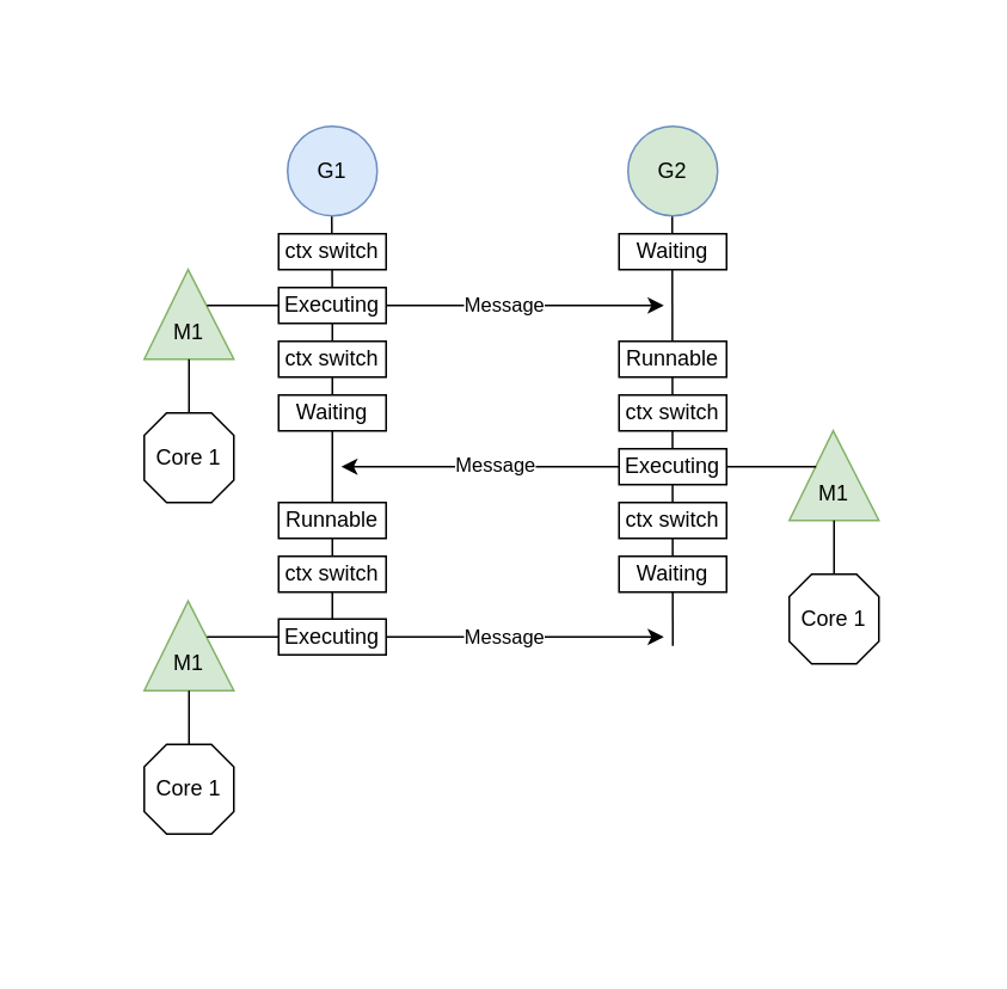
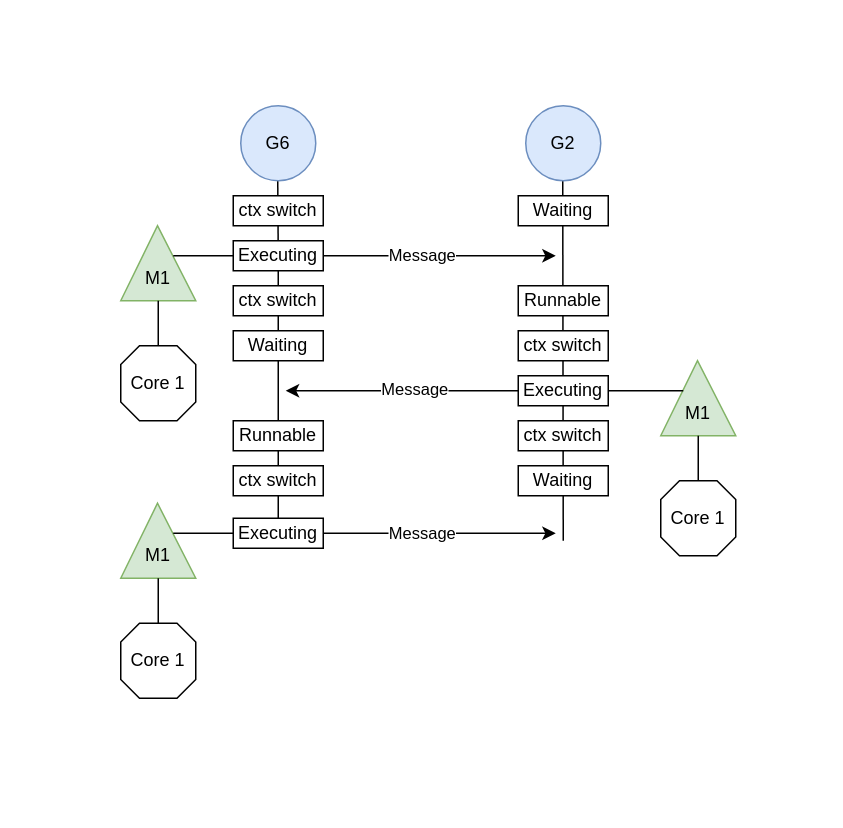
  <mxCell id="0" />
  <mxCell id="1" parent="0" />
  <mxCell id="2" value="" style="group" parent="1" vertex="1" connectable="0"><mxGeometry x="80" y="150" width="50" height="50" as="geometry" /></mxCell>
  <mxCell id="3" value="" style="verticalLabelPosition=bottom;verticalAlign=top;html=1;shape=mxgraph.basic.acute_triangle;dx=0.49;fillColor=#d5e8d4;strokeColor=#82b366;" parent="2" vertex="1"><mxGeometry width="50" height="50" as="geometry" /></mxCell>
  <mxCell id="4" value="M1" style="text;html=1;align=center;verticalAlign=middle;whiteSpace=wrap;rounded=0;" parent="2" vertex="1"><mxGeometry x="5" y="20" width="40" height="30" as="geometry" /></mxCell>
  <mxCell id="5" value="" style="endArrow=none;html=1;rounded=0;" parent="1" source="9" edge="1"><mxGeometry width="50" height="50" relative="1" as="geometry"><mxPoint x="185" y="360" as="sourcePoint" /><mxPoint x="184.66" y="120" as="targetPoint" /></mxGeometry></mxCell>
  <mxCell id="6" value="" style="endArrow=none;html=1;rounded=0;" parent="1" edge="1"><mxGeometry width="50" height="50" relative="1" as="geometry"><mxPoint x="375" y="360" as="sourcePoint" /><mxPoint x="374.66" y="120" as="targetPoint" /></mxGeometry></mxCell>
  <mxCell id="7" value="ctx switch" style="rounded=0;whiteSpace=wrap;html=1;" parent="1" vertex="1"><mxGeometry x="155" y="130" width="60" height="20" as="geometry" /></mxCell>
  <mxCell id="8" value="" style="endArrow=none;html=1;rounded=0;" parent="1" target="9" edge="1"><mxGeometry width="50" height="50" relative="1" as="geometry"><mxPoint x="185" y="360" as="sourcePoint" /><mxPoint x="184.66" y="120" as="targetPoint" /></mxGeometry></mxCell>
  <mxCell id="9" value="Executing" style="rounded=0;whiteSpace=wrap;html=1;" parent="1" vertex="1"><mxGeometry x="155" y="160" width="60" height="20" as="geometry" /></mxCell>
  <mxCell id="10" value="Waiting" style="rounded=0;whiteSpace=wrap;html=1;" parent="1" vertex="1"><mxGeometry x="345" y="130" width="60" height="20" as="geometry" /></mxCell>
  <mxCell id="11" value="" style="endArrow=classic;html=1;rounded=0;" parent="1" edge="1"><mxGeometry width="50" height="50" relative="1" as="geometry"><mxPoint x="215" y="170" as="sourcePoint" /><mxPoint x="370" y="170" as="targetPoint" /></mxGeometry></mxCell>
  <mxCell id="12" value="Message" style="edgeLabel;html=1;align=center;verticalAlign=middle;resizable=0;points=[];" parent="11" vertex="1" connectable="0"><mxGeometry x="-0.164" y="1" relative="1" as="geometry"><mxPoint as="offset" /></mxGeometry></mxCell>
  <mxCell id="13" value="" style="group" parent="1" vertex="1" connectable="0"><mxGeometry x="80" y="230" width="50" height="50" as="geometry" /></mxCell>
  <mxCell id="14" value="" style="verticalLabelPosition=bottom;verticalAlign=top;html=1;shape=mxgraph.basic.polygon;polyCoords=[[0.25,0],[0.75,0],[1,0.25],[1,0.75],[0.75,1],[0.25,1],[0,0.75],[0,0.25]];polyline=0;" parent="13" vertex="1"><mxGeometry width="50" height="50" as="geometry" /></mxCell>
  <mxCell id="15" value="Core 1" style="text;html=1;align=center;verticalAlign=middle;whiteSpace=wrap;rounded=0;" parent="13" vertex="1"><mxGeometry x="5" y="10" width="40" height="30" as="geometry" /></mxCell>
  <mxCell id="16" value="ctx switch" style="rounded=0;whiteSpace=wrap;html=1;" parent="1" vertex="1"><mxGeometry x="155" y="190" width="60" height="20" as="geometry" /></mxCell>
  <mxCell id="17" value="Waiting" style="rounded=0;whiteSpace=wrap;html=1;" parent="1" vertex="1"><mxGeometry x="155" y="220" width="60" height="20" as="geometry" /></mxCell>
  <mxCell id="18" value="Runnable" style="rounded=0;whiteSpace=wrap;html=1;" parent="1" vertex="1"><mxGeometry x="345" y="190" width="60" height="20" as="geometry" /></mxCell>
  <mxCell id="19" style="edgeStyle=orthogonalEdgeStyle;rounded=0;orthogonalLoop=1;jettySize=auto;html=1;" parent="1" source="21" edge="1"><mxGeometry relative="1" as="geometry"><mxPoint x="190" y="260" as="targetPoint" /></mxGeometry></mxCell>
  <mxCell id="20" value="Message" style="edgeLabel;html=1;align=center;verticalAlign=middle;resizable=0;points=[];" parent="19" vertex="1" connectable="0"><mxGeometry x="-0.099" y="-2" relative="1" as="geometry"><mxPoint as="offset" /></mxGeometry></mxCell>
  <mxCell id="21" value="Executing" style="rounded=0;whiteSpace=wrap;html=1;" parent="1" vertex="1"><mxGeometry x="345" y="250" width="60" height="20" as="geometry" /></mxCell>
  <mxCell id="22" value="ctx switch" style="rounded=0;whiteSpace=wrap;html=1;" parent="1" vertex="1"><mxGeometry x="345" y="220" width="60" height="20" as="geometry" /></mxCell>
  <mxCell id="23" value="ctx switch" style="rounded=0;whiteSpace=wrap;html=1;" parent="1" vertex="1"><mxGeometry x="345" y="280" width="60" height="20" as="geometry" /></mxCell>
  <mxCell id="24" value="Waiting" style="rounded=0;whiteSpace=wrap;html=1;" parent="1" vertex="1"><mxGeometry x="345" y="310" width="60" height="20" as="geometry" /></mxCell>
  <mxCell id="25" value="Runnable" style="rounded=0;whiteSpace=wrap;html=1;" parent="1" vertex="1"><mxGeometry x="155" y="280" width="60" height="20" as="geometry" /></mxCell>
  <mxCell id="26" value="ctx switch" style="rounded=0;whiteSpace=wrap;html=1;" parent="1" vertex="1"><mxGeometry x="155" y="310" width="60" height="20" as="geometry" /></mxCell>
  <mxCell id="27" value="Executing" style="rounded=0;whiteSpace=wrap;html=1;" parent="1" vertex="1"><mxGeometry x="155" y="345" width="60" height="20" as="geometry" /></mxCell>
  <mxCell id="28" value="" style="endArrow=classic;html=1;rounded=0;" parent="1" edge="1"><mxGeometry width="50" height="50" relative="1" as="geometry"><mxPoint x="215" y="355" as="sourcePoint" /><mxPoint x="370" y="355" as="targetPoint" /></mxGeometry></mxCell>
  <mxCell id="29" value="Message" style="edgeLabel;html=1;align=center;verticalAlign=middle;resizable=0;points=[];" parent="28" vertex="1" connectable="0"><mxGeometry x="-0.164" y="1" relative="1" as="geometry"><mxPoint as="offset" /></mxGeometry></mxCell>
- <mxCell id="30" value="G1" style="ellipse;whiteSpace=wrap;html=1;aspect=fixed;fillColor=#dae8fc;strokeColor=#6c8ebf;" vertex="1" parent="1"><mxGeometry x="160" y="70" width="50" height="50" as="geometry" /></mxCell>
- <mxCell id="31" value="G2" style="ellipse;whiteSpace=wrap;html=1;aspect=fixed;fillColor=#d5e8d4;strokeColor=#6c8ebf;" vertex="1" parent="1"><mxGeometry x="350" y="70" width="50" height="50" as="geometry" /></mxCell>
+ <mxCell id="30" value="G6" style="ellipse;whiteSpace=wrap;html=1;aspect=fixed;fillColor=#dae8fc;strokeColor=#6c8ebf;" vertex="1" parent="1"><mxGeometry x="160" y="70" width="50" height="50" as="geometry" /></mxCell>
+ <mxCell id="31" value="G2" style="ellipse;whiteSpace=wrap;html=1;aspect=fixed;fillColor=#dae8fc;strokeColor=#6c8ebf;" vertex="1" parent="1"><mxGeometry x="350" y="70" width="50" height="50" as="geometry" /></mxCell>
  <mxCell id="32" style="edgeStyle=orthogonalEdgeStyle;rounded=0;orthogonalLoop=1;jettySize=auto;html=1;entryX=0.5;entryY=1;entryDx=0;entryDy=0;endArrow=none;endFill=0;" edge="1" parent="1" source="14" target="4"><mxGeometry relative="1" as="geometry" /></mxCell>
  <mxCell id="33" style="edgeStyle=orthogonalEdgeStyle;rounded=0;orthogonalLoop=1;jettySize=auto;html=1;exitX=0.75;exitY=0;exitDx=0;exitDy=0;entryX=0;entryY=0.5;entryDx=0;entryDy=0;endArrow=none;endFill=0;" edge="1" parent="1" source="4" target="9"><mxGeometry relative="1" as="geometry"><Array as="points"><mxPoint x="130" y="170" /><mxPoint x="130" y="170" /></Array></mxGeometry></mxCell>
  <mxCell id="34" value="" style="group" vertex="1" connectable="0" parent="1"><mxGeometry x="80" y="335" width="50" height="50" as="geometry" /></mxCell>
  <mxCell id="35" value="" style="verticalLabelPosition=bottom;verticalAlign=top;html=1;shape=mxgraph.basic.acute_triangle;dx=0.49;fillColor=#d5e8d4;strokeColor=#82b366;" vertex="1" parent="34"><mxGeometry width="50" height="50" as="geometry" /></mxCell>
  <mxCell id="36" value="M1" style="text;html=1;align=center;verticalAlign=middle;whiteSpace=wrap;rounded=0;" vertex="1" parent="34"><mxGeometry x="5" y="20" width="40" height="30" as="geometry" /></mxCell>
  <mxCell id="37" value="" style="group" vertex="1" connectable="0" parent="1"><mxGeometry x="80" y="415" width="50" height="50" as="geometry" /></mxCell>
  <mxCell id="38" value="" style="verticalLabelPosition=bottom;verticalAlign=top;html=1;shape=mxgraph.basic.polygon;polyCoords=[[0.25,0],[0.75,0],[1,0.25],[1,0.75],[0.75,1],[0.25,1],[0,0.75],[0,0.25]];polyline=0;" vertex="1" parent="37"><mxGeometry width="50" height="50" as="geometry" /></mxCell>
  <mxCell id="39" value="Core 1" style="text;html=1;align=center;verticalAlign=middle;whiteSpace=wrap;rounded=0;" vertex="1" parent="37"><mxGeometry x="5" y="10" width="40" height="30" as="geometry" /></mxCell>
  <mxCell id="40" style="edgeStyle=orthogonalEdgeStyle;rounded=0;orthogonalLoop=1;jettySize=auto;html=1;entryX=0.5;entryY=1;entryDx=0;entryDy=0;endArrow=none;endFill=0;" edge="1" parent="1" source="38" target="36"><mxGeometry relative="1" as="geometry" /></mxCell>
  <mxCell id="41" style="edgeStyle=orthogonalEdgeStyle;rounded=0;orthogonalLoop=1;jettySize=auto;html=1;exitX=0.75;exitY=0;exitDx=0;exitDy=0;entryX=0;entryY=0.5;entryDx=0;entryDy=0;endArrow=none;endFill=0;" edge="1" parent="1" source="36"><mxGeometry relative="1" as="geometry"><mxPoint x="155" y="355" as="targetPoint" /><Array as="points"><mxPoint x="130" y="355" /><mxPoint x="130" y="355" /></Array></mxGeometry></mxCell>
  <mxCell id="42" value="" style="group" vertex="1" connectable="0" parent="1"><mxGeometry x="440" y="240" width="50" height="50" as="geometry" /></mxCell>
  <mxCell id="43" value="" style="verticalLabelPosition=bottom;verticalAlign=top;html=1;shape=mxgraph.basic.acute_triangle;dx=0.49;fillColor=#d5e8d4;strokeColor=#82b366;" vertex="1" parent="42"><mxGeometry width="50" height="50" as="geometry" /></mxCell>
  <mxCell id="44" value="M1" style="text;html=1;align=center;verticalAlign=middle;whiteSpace=wrap;rounded=0;" vertex="1" parent="42"><mxGeometry x="5" y="20" width="40" height="30" as="geometry" /></mxCell>
  <mxCell id="45" value="" style="group" vertex="1" connectable="0" parent="1"><mxGeometry x="440" y="320" width="50" height="50" as="geometry" /></mxCell>
  <mxCell id="46" value="" style="verticalLabelPosition=bottom;verticalAlign=top;html=1;shape=mxgraph.basic.polygon;polyCoords=[[0.25,0],[0.75,0],[1,0.25],[1,0.75],[0.75,1],[0.25,1],[0,0.75],[0,0.25]];polyline=0;" vertex="1" parent="45"><mxGeometry width="50" height="50" as="geometry" /></mxCell>
  <mxCell id="47" value="Core 1" style="text;html=1;align=center;verticalAlign=middle;whiteSpace=wrap;rounded=0;" vertex="1" parent="45"><mxGeometry x="5" y="10" width="40" height="30" as="geometry" /></mxCell>
  <mxCell id="48" style="edgeStyle=orthogonalEdgeStyle;rounded=0;orthogonalLoop=1;jettySize=auto;html=1;entryX=0.5;entryY=1;entryDx=0;entryDy=0;endArrow=none;endFill=0;" edge="1" parent="1" source="46" target="44"><mxGeometry relative="1" as="geometry" /></mxCell>
  <mxCell id="49" style="edgeStyle=orthogonalEdgeStyle;rounded=0;orthogonalLoop=1;jettySize=auto;html=1;exitX=0.25;exitY=0;exitDx=0;exitDy=0;endArrow=none;endFill=0;" edge="1" parent="1" source="44" target="21"><mxGeometry relative="1" as="geometry"><Array as="points"><mxPoint x="440" y="260" /><mxPoint x="440" y="260" /></Array></mxGeometry></mxCell>
  <mxCell id="50" value="" style="rounded=0;whiteSpace=wrap;html=1;strokeColor=none;fillColor=none;" vertex="1" parent="1"><mxGeometry x="20" y="20" width="520" height="510" as="geometry" /></mxCell>
